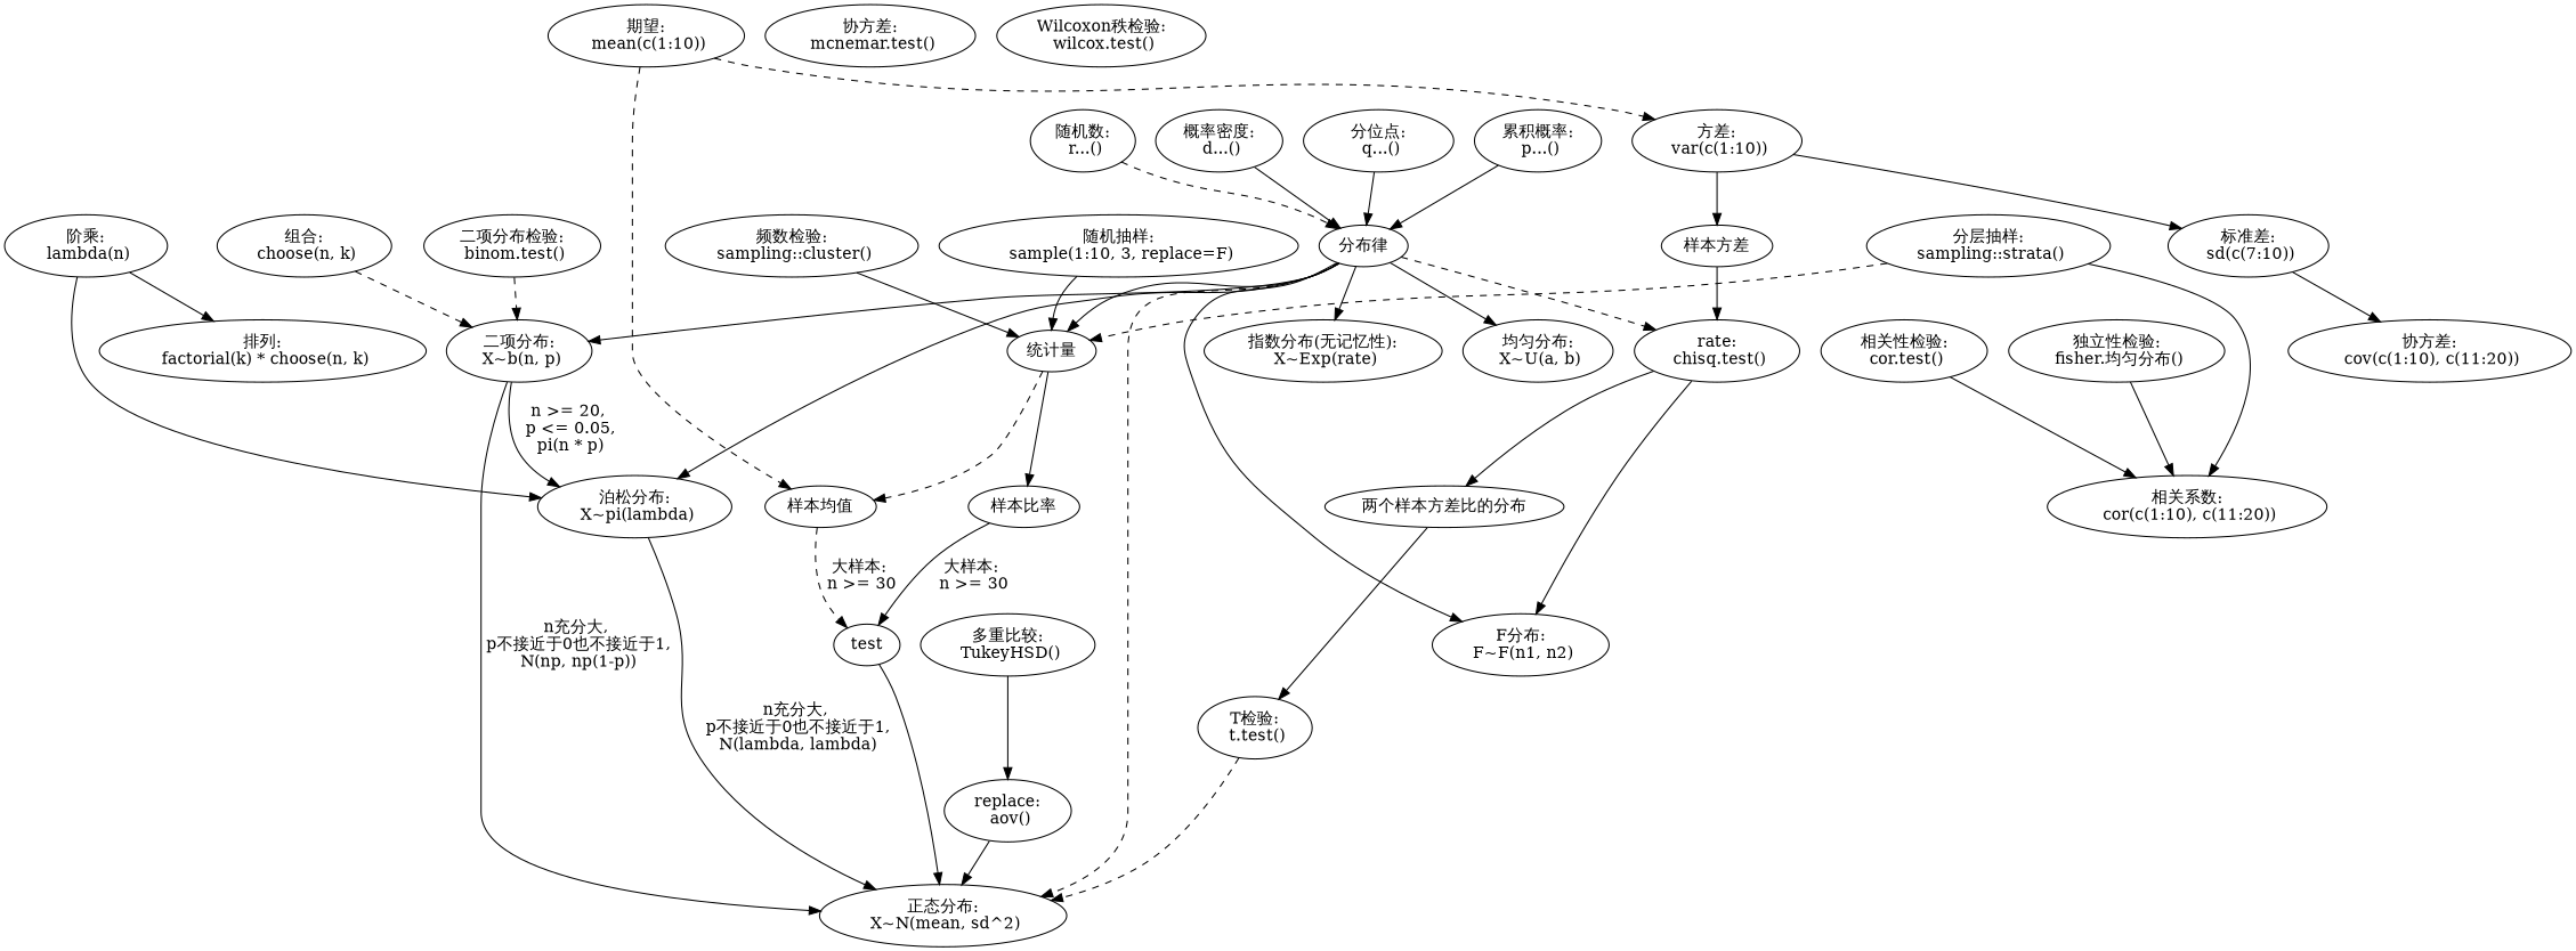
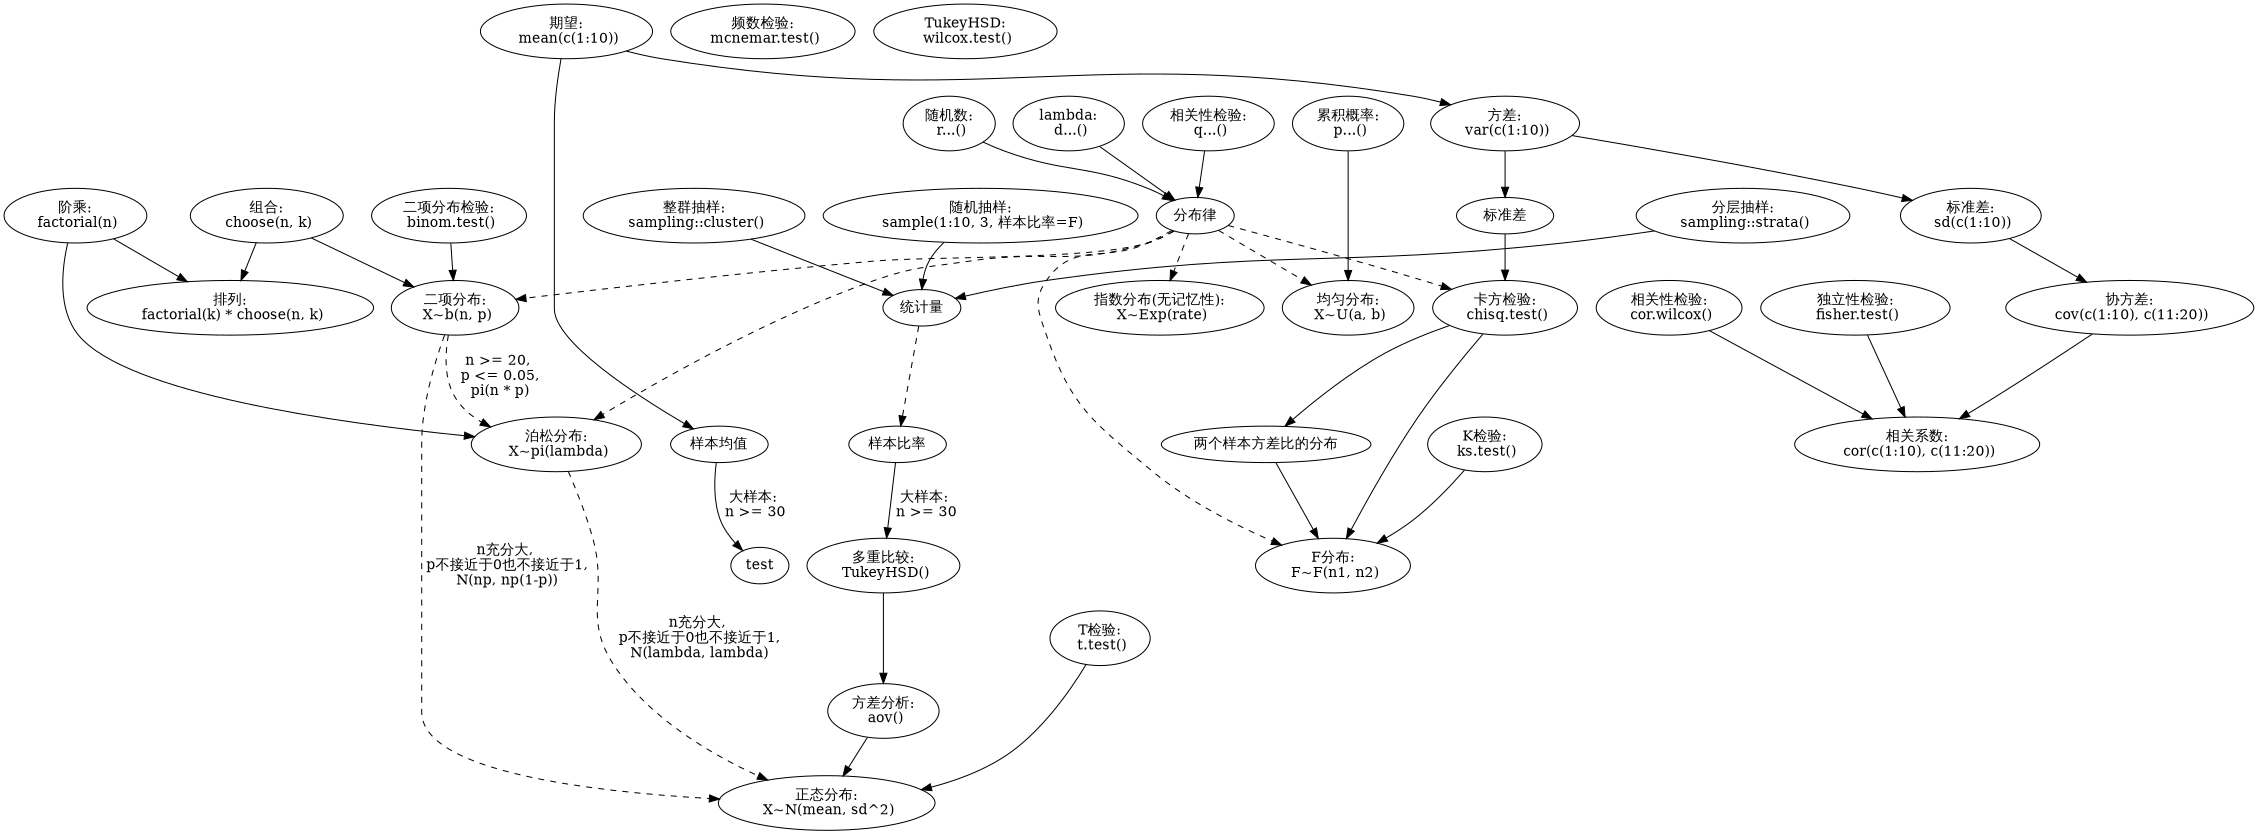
  digraph {
-   n1 [label="阶乘:\n lambda(n)"]
+   n1 [label="阶乘:\n factorial(n)"]
    n2 [label="排列:\n factorial(k) * choose(n, k)"]
    n3 [label="泊松分布:\n X~pi(lambda)"]
    n4 [label="正态分布:\n X~N(mean, sd^2)"]
    n5 [label="组合:\n choose(n, k)"]
    n6 [label="二项分布:\n X~b(n, p)"]
    n7 [label="分布律"]
    n8 [label="均匀分布:\n X~U(a, b)"]
    n9 [label="指数分布(无记忆性):\n X~Exp(rate)"]
-   n10 [label="rate:\n chisq.test()"]
+   n10 [label="卡方检验:\n chisq.test()"]
    n11 [label="F分布:\n F~F(n1, n2)"]
    n12 [label="统计量"]
    n13 [label="两个样本方差比的分布"]
    n14 [label="样本均值"]
    n15 [label="样本比率"]
-   n16 [label="概率密度:\n d...()"]
+   n16 [label="lambda:\n d...()"]
    n17 [label="累积概率:\n p...()"]
-   n18 [label="分位点:\n q...()"]
+   n18 [label="相关性检验:\n q...()"]
    n19 [label="随机数:\n r...()"]
    n20 [label="期望:\n mean(c(1:10))"]
    n21 [label="方差:\n var(c(1:10))"]
-   n22 [label="标准差:\n sd(c(7:10))"]
-   n23 [label="样本方差"]
+   n22 [label="标准差:\n sd(c(1:10))"]
+   n23 [label="标准差"]
    n24 [label=test]
    n25 [label="协方差:\n cov(c(1:10), c(11:20))"]
    n26 [label="相关系数:\n cor(c(1:10), c(11:20))"]
-   n27 [label="随机抽样:\n sample(1:10, 3, replace=F)"]
+   n27 [label="随机抽样:\n sample(1:10, 3, 样本比率=F)"]
    n28 [label="分层抽样:\n sampling::strata()"]
-   n29 [label="频数检验:\n sampling::cluster()"]
+   n29 [label="整群抽样:\n sampling::cluster()"]
+   n30 [label="K检验:\n ks.test()"]
    n31 [label="T检验:\n t.test()"]
    n32 [label="二项分布检验:\n binom.test()"]
-   n33 [label="相关性检验:\n cor.test()"]
-   n34 [label="独立性检验:\n fisher.均匀分布()"]
-   n35 [label="协方差:\n mcnemar.test()"]
-   n36 [label="Wilcoxon秩检验:\n wilcox.test()"]
-   n37 [label="replace:\n aov()"]
+   n33 [label="相关性检验:\n cor.wilcox()"]
+   n34 [label="独立性检验:\n fisher.test()"]
+   n35 [label="频数检验:\n mcnemar.test()"]
+   n36 [label="TukeyHSD:\n wilcox.test()"]
+   n37 [label="方差分析:\n aov()"]
    n38 [label="多重比较:\n TukeyHSD()"]
    n1 -> n2
    n1 -> n3
-   n3 -> n4 [label="n充分大,\n p不接近于0也不接近于1,\n N(lambda, lambda)"]
-   n5 -> n6 [style=dashed]
-   n6 -> n3 [label="n >= 20,\n p <= 0.05,\n pi(n * p)"]
-   n6 -> n4 [label="n充分大,\n p不接近于0也不接近于1,\n N(np, np(1-p))"]
-   n7 -> n3 [style=solid]
-   n7 -> n4 [style=dashed]
-   n7 -> n6 [style=solid]
-   n7 -> n8 [style=solid]
-   n7 -> n9 [style=solid]
+   n3 -> n4 [label="n充分大,\n p不接近于0也不接近于1,\n N(lambda, lambda)" style=dashed]
+   n5 -> n2
+   n5 -> n6
+   n6 -> n3 [label="n >= 20,\n p <= 0.05,\n pi(n * p)" style=dashed]
+   n6 -> n4 [label="n充分大,\n p不接近于0也不接近于1,\n N(np, np(1-p))" style=dashed]
+   n7 -> n3 [style=dashed]
+   n7 -> n6 [style=dashed]
+   n7 -> n8 [style=dashed]
+   n7 -> n9 [style=dashed]
    n7 -> n10 [style=dashed]
-   n7 -> n11 [style=solid]
-   n7 -> n12
+   n7 -> n11 [style=dashed]
    n10 -> n11
    n10 -> n13
-   n12 -> n14 [style=dashed]
-   n12 -> n15 [style=solid]
-   n13 -> n31
-   n14 -> n24 [label="大样本:\n n >= 30" style=dashed]
-   n15 -> n24 [label="大样本:\n n >= 30"]
+   n12 -> n15 [style=dashed]
+   n13 -> n11
+   n14 -> n24 [label="大样本:\n n >= 30"]
+   n15 -> n38 [label="大样本:\n n >= 30"]
    n16 -> n7
-   n17 -> n7
+   n17 -> n8
    n18 -> n7
-   n19 -> n7 [style=dashed]
-   n20 -> n14 [style=dashed]
-   n20 -> n21 [style=dashed]
+   n19 -> n7
+   n20 -> n14
+   n20 -> n21
    n21 -> n22
    n21 -> n23
    n22 -> n25
    n23 -> n10
-   n24 -> n4
-   n28 -> n26
+   n25 -> n26
    n27 -> n12
-   n28 -> n12 [style=dashed]
+   n28 -> n12
    n29 -> n12
-   n31 -> n4 [style=dashed]
-   n32 -> n6 [style=dashed]
+   n30 -> n11
+   n31 -> n4
+   n32 -> n6
    n33 -> n26
    n34 -> n26
    n37 -> n4
    n38 -> n37
  }
